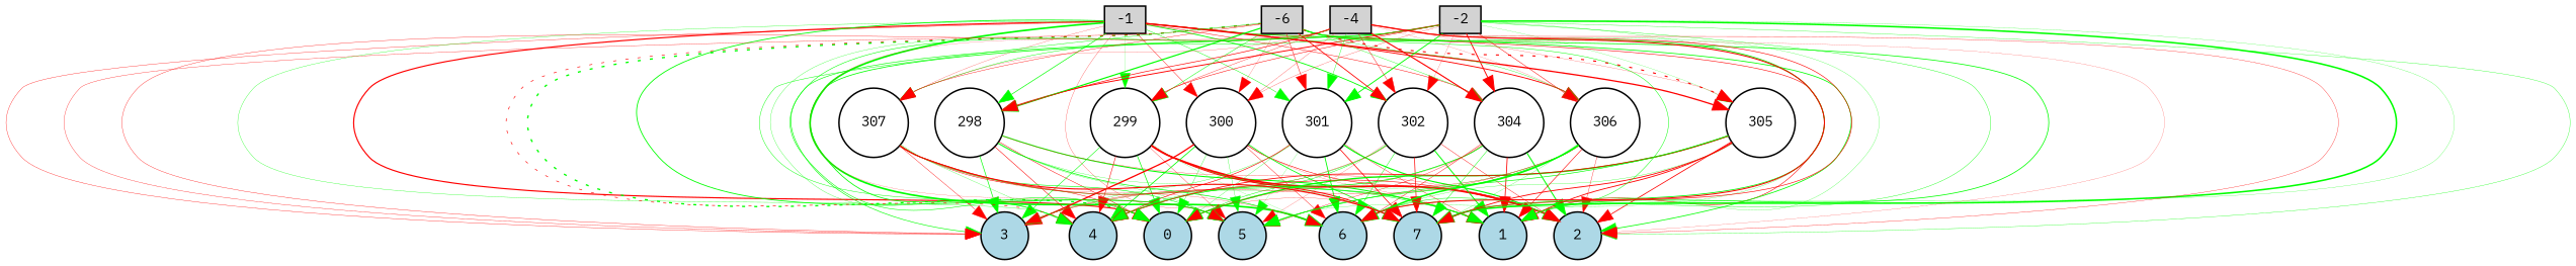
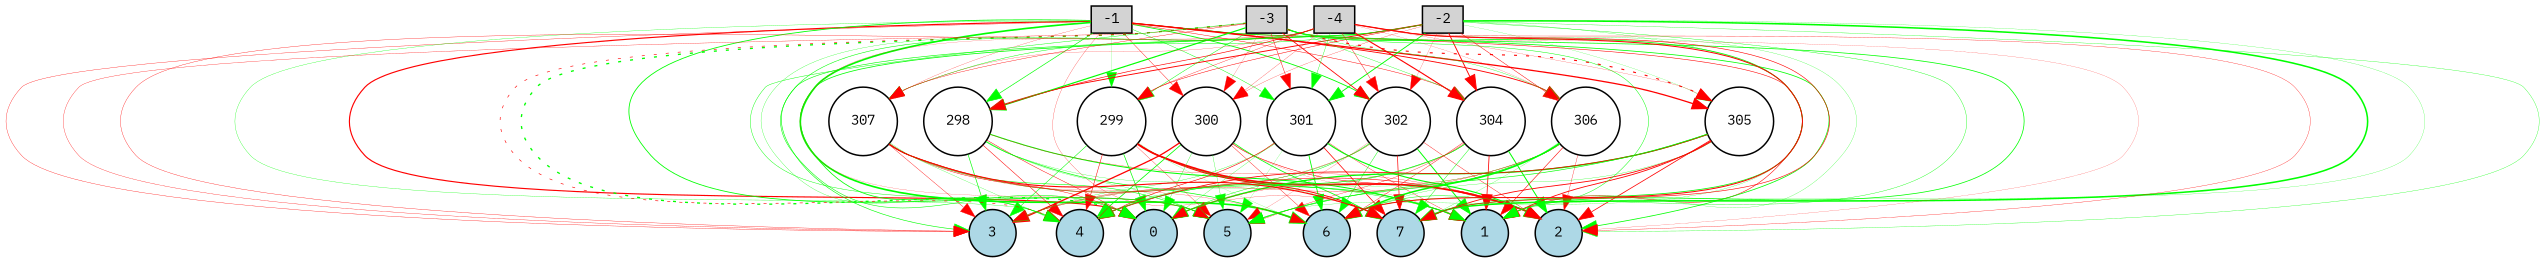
  digraph {
    fontname="IBM Plex Mono"
    node [fillcolor=white fontname="IBM Plex Mono" fontsize=9 shape=circle style=filled]
    edge [color=red fontname="IBM Plex Mono" style=solid]
    -1 [fillcolor=lightgray height=0.2 shape=box width=0.2]
    0 [fillcolor=lightblue height=0.2 width=0.2]
    1 [fillcolor=lightblue height=0.2 width=0.2]
    2 [fillcolor=lightblue height=0.2 width=0.2]
    3 [fillcolor=lightblue height=0.2 width=0.2]
    4 [fillcolor=lightblue height=0.2 width=0.2]
    5 [fillcolor=lightblue height=0.2 width=0.2]
    6 [fillcolor=lightblue height=0.2 width=0.2]
    7 [fillcolor=lightblue height=0.2 width=0.2]
    298 [height=0.2 width=0.2]
    299 [height=0.2 width=0.2]
    300 [height=0.2 width=0.2]
    301 [height=0.2 width=0.2]
    302 [height=0.2 width=0.2]
    304 [height=0.2 width=0.2]
    305 [height=0.2 width=0.2]
    306 [height=0.2 width=0.2]
    307 [height=0.2 width=0.2]
    -2 [fillcolor=lightgray height=0.2 shape=box width=0.2]
-   -3 [fillcolor=lightgray height=0.2 shape=box width=0.2 label=-6]
+   -3 [fillcolor=lightgray height=0.2 shape=box width=0.2]
    -4 [fillcolor=lightgray height=0.2 shape=box width=0.2]
    -1 -> 0 [penwidth=0.7633454214222922]
    -1 -> 1 [penwidth=0.3655402144695321]
    -1 -> 2 [color=green penwidth=0.512282386495721]
    -1 -> 3 [penwidth=0.2187157626016969]
    -1 -> 4 [color=green penwidth=0.20241918712095197]
    -1 -> 5 [color=green penwidth=0.5520170566254132]
    -1 -> 6 [color=green penwidth=1.1073220078978443]
    -1 -> 7 [penwidth=0.15789494048465974]
    -1 -> 298 [color=green penwidth=0.4340385176908802]
    -1 -> 299 [color=green penwidth=0.11187541806568761]
    -1 -> 300 [penwidth=0.26756908453838324]
    -1 -> 301 [color=green penwidth=0.28969390141368423]
    -1 -> 302 [color=green penwidth=0.5614488173548569]
    -1 -> 304 [penwidth=0.3012897271438938]
    -1 -> 305 [penwidth=0.8520315616263173]
    -1 -> 306 [penwidth=0.5895514108266233]
    -1 -> 307 [penwidth=0.14281496290619425]
    298 -> 0 [penwidth=0.30902201759078035]
    298 -> 1 [color=green penwidth=0.6786099245683762]
    298 -> 2 [penwidth=0.16944862523457582]
    298 -> 3 [color=green penwidth=0.4312857732973391]
    298 -> 4 [penwidth=0.34562238866777484]
    298 -> 5 [color=green penwidth=0.1708439117827948]
    298 -> 6 [color=green penwidth=0.4577548475144122]
    298 -> 7 [color=green penwidth=0.1675788025463462]
    299 -> 0 [color=green penwidth=0.4506769245926101]
    299 -> 1 [color=green penwidth=0.5101216131321478]
    299 -> 2 [penwidth=1.1331768270119298]
    299 -> 3 [color=green penwidth=0.3504048701878373]
    299 -> 4 [penwidth=0.3432718891886445]
    299 -> 5 [penwidth=0.1936527928008794]
    299 -> 6 [color=green penwidth=0.11065566716402768]
    299 -> 7 [penwidth=0.6542665734265941]
    300 -> 0 [color=green penwidth=0.20571821330300125]
    300 -> 1 [penwidth=0.11137331331930667]
    300 -> 2 [penwidth=0.3680127770268241]
    300 -> 3 [penwidth=0.8523460678101129]
    300 -> 4 [color=green penwidth=0.5149600667799809]
    300 -> 5 [color=green penwidth=0.18994456609126925]
    300 -> 6 [penwidth=0.2618069174872142]
    300 -> 7 [color=green penwidth=0.5103660432255299]
    301 -> 0 [color=green penwidth=0.17269793986614787]
    301 -> 1 [penwidth=0.23560320868064819]
    301 -> 2 [color=green penwidth=0.7349279454984402]
    301 -> 3 [color=green penwidth=0.2015910769873892]
    301 -> 4 [penwidth=0.39469809642246356]
    301 -> 5 [color=green penwidth=0.11273475224500269]
    301 -> 6 [color=green penwidth=0.5596882281039226]
    301 -> 7 [penwidth=0.492697155484478]
    302 -> 0 [color=green penwidth=0.3012114520603051]
    302 -> 1 [color=green penwidth=0.6441634188161682]
    302 -> 2 [penwidth=0.26223827029402413]
    302 -> 3 [penwidth=0.220382245785124]
    302 -> 4 [color=green penwidth=0.22875396755298402]
    302 -> 5 [penwidth=0.12170204940353074]
    302 -> 6 [color=green penwidth=0.288481863097515]
    302 -> 7 [penwidth=0.4593996119225885]
    304 -> 0 [penwidth=0.1085028963109287]
    304 -> 1 [penwidth=0.5324886663122623]
    304 -> 2 [color=green penwidth=0.663653981222123]
    304 -> 3 [color=green penwidth=0.13559493640383397]
    304 -> 4 [color=green penwidth=0.46103405705278744]
    304 -> 5 [penwidth=0.21803288954918792]
    304 -> 6 [penwidth=0.26935674855817415]
    304 -> 7 [color=green penwidth=0.29192283009175457]
    305 -> 0 [color=green penwidth=0.857208623804581]
    305 -> 1 [penwidth=0.5667906243789104]
    305 -> 2 [penwidth=0.509825013124442]
    305 -> 4 [penwidth=0.5329273434969883]
    305 -> 5 [color=green penwidth=0.4195687688013686]
    305 -> 6 [color=green penwidth=0.18069369970163957]
    305 -> 7 [penwidth=0.5645187779050989]
    306 -> 0 [penwidth=0.18528769841455317]
    306 -> 1 [penwidth=0.38027058405409864]
    306 -> 2 [penwidth=0.21540814124620083]
    306 -> 3 [penwidth=0.19722661315527867]
    306 -> 4 [color=green penwidth=0.15609035416550848]
    306 -> 5 [color=green penwidth=0.43101686604787626]
    306 -> 6 [color=green penwidth=1.0036857186554935]
    306 -> 7 [color=green penwidth=0.1405188708742577]
    307 -> 0 [penwidth=0.3023562031221926]
    307 -> 1 [color=green penwidth=0.3006130886333682]
    307 -> 2 [penwidth=0.3743939637045902]
    307 -> 3 [penwidth=0.2517051149199728]
    307 -> 4 [color=green penwidth=0.16446400419791307]
    307 -> 5 [color=green penwidth=0.37448309631267496]
    307 -> 6 [penwidth=0.14091509912620143]
    307 -> 7 [penwidth=0.7165656778412967]
    -2 -> 1 [color=green penwidth=0.14723944223220906]
    -2 -> 2 [color=green penwidth=0.20686691288599862]
    -2 -> 3 [color=green penwidth=0.3972548739105528]
    -2 -> 4 [color=green penwidth=0.5114760311362436]
    -2 -> 5 [color=green penwidth=0.15364619217350084]
    -2 -> 6 [color=green penwidth=0.2532302812416043]
    -2 -> 7 [color=green penwidth=1.031185116871373]
    -2 -> 298 [penwidth=0.6118418298317931]
    -2 -> 299 [penwidth=0.32806400701773364]
    -2 -> 300 [penwidth=0.15602961019595069]
    -2 -> 301 [color=green penwidth=0.5940811282838651]
    -2 -> 302 [penwidth=0.11944941341735402]
    -2 -> 304 [penwidth=0.6108614011452365]
    -2 -> 305 [color=green penwidth=0.1233369643532595]
    -2 -> 306 [penwidth=0.3218768441745705]
    -2 -> 307 [color=green penwidth=0.30046526146341207]
    -3 -> 0 [color=green penwidth=0.8861202143852361 style=dotted]
    -3 -> 1 [color=green penwidth=0.4972407024354011]
    -3 -> 2 [penwidth=0.11367532616096482]
    -3 -> 3 [penwidth=0.20492522844011496]
    -3 -> 4 [penwidth=0.4149624104423473 style=dotted]
    -3 -> 5 [color=green penwidth=0.2916665804294728]
    -3 -> 6 [color=green penwidth=0.31295144489932186]
    -3 -> 7 [color=green penwidth=0.5306753707291936]
    -3 -> 298 [color=green penwidth=0.7771817889661136]
    -3 -> 299 [color=green penwidth=0.3157139161172438]
    -3 -> 300 [penwidth=0.11590381401087972]
    -3 -> 301 [penwidth=0.30908209677631826]
    -3 -> 302 [penwidth=0.541662802033638]
    -3 -> 304 [color=green penwidth=0.2332950847081041]
    -3 -> 305 [penwidth=0.7216959762730246 style=dotted]
    -3 -> 306 [color=green penwidth=0.21292298973581825]
    -3 -> 307 [penwidth=0.2586063156902648]
    -4 -> 0 [color=green penwidth=0.3591548114247992]
    -4 -> 1 [color=green penwidth=0.15871524615062943]
    -4 -> 2 [penwidth=0.2063220825611719]
    -4 -> 3 [penwidth=0.2239377246999296]
    -4 -> 4 [color=green penwidth=0.18605053934908783]
    -4 -> 5 [penwidth=0.11129327379706469]
    -4 -> 6 [penwidth=0.6614467208388625]
    -4 -> 7 [penwidth=0.397875623962485]
    -4 -> 298 [penwidth=0.42382283030236456]
    -4 -> 299 [penwidth=0.22268730247155868]
    -4 -> 300 [penwidth=0.1589852382722673]
    -4 -> 301 [color=green penwidth=0.2416279336273874]
    -4 -> 302 [penwidth=0.2712546056799553]
    -4 -> 304 [penwidth=0.7469164160207299]
    -4 -> 305 [penwidth=0.12722791010829448]
    -4 -> 306 [penwidth=0.10539694073228321]
    -4 -> 307 [penwidth=0.1356192528992103]
  }
